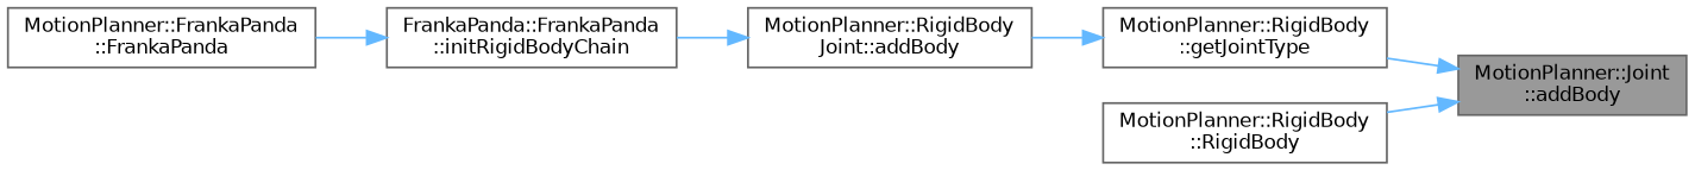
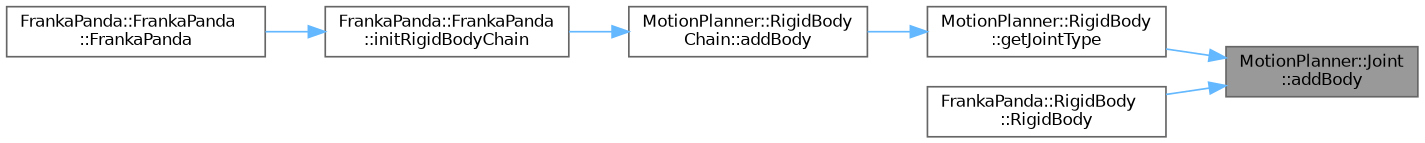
  digraph {
    rankdir=RL
    node [color=grey40 fillcolor=white fontname=Helvetica fontsize=10 shape=box style=filled]
    edge [color=steelblue1 dir=back fontname=Helvetica fontsize=10 labelfontname=Helvetica labelfontsize=10 style=solid]
    n1 [color=gray40 fillcolor=grey60 fontcolor=black height=0.2 label="MotionPlanner::Joint\l::addBody" width=0.4]
    n2 [height=0.2 label="MotionPlanner::RigidBody\l::getJointType" width=0.4]
-   n3 [height=0.2 label="MotionPlanner::RigidBody\l::RigidBody" width=0.4]
-   n4 [height=0.2 label="MotionPlanner::RigidBody\lJoint::addBody" width=0.4]
+   n3 [height=0.2 label="FrankaPanda::RigidBody\l::RigidBody" width=0.4]
+   n4 [height=0.2 label="MotionPlanner::RigidBody\lChain::addBody" width=0.4]
    n5 [height=0.2 label="FrankaPanda::FrankaPanda\l::initRigidBodyChain" width=0.4]
-   n6 [height=0.2 label="MotionPlanner::FrankaPanda\l::FrankaPanda" width=0.4]
+   n6 [height=0.2 label="FrankaPanda::FrankaPanda\l::FrankaPanda" width=0.4]
    n1 -> n2
    n1 -> n3
    n2 -> n4
    n4 -> n5
    n5 -> n6
  }
